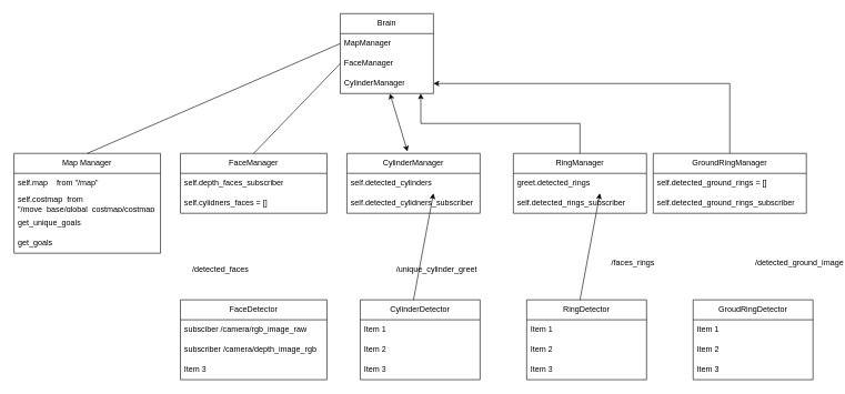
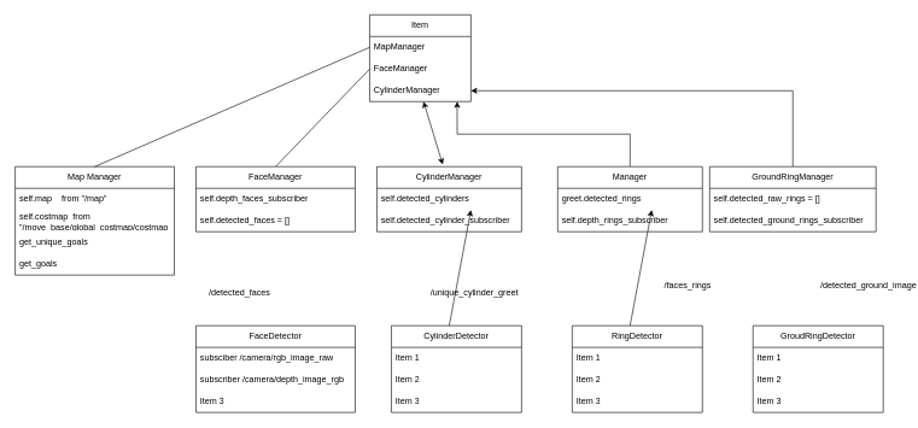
  <mxCell id="0" />
  <mxCell id="1" parent="0" />
  <mxCell id="2" value="Map Manager" style="swimlane;fontStyle=0;childLayout=stackLayout;horizontal=1;startSize=30;horizontalStack=0;resizeParent=1;resizeParentMax=0;resizeLast=0;collapsible=1;marginBottom=0;whiteSpace=wrap;html=1;" vertex="1" parent="1"><mxGeometry x="20" y="230" width="220" height="150" as="geometry" /></mxCell>
  <mxCell id="3" value="self.map&amp;nbsp; &amp;nbsp; from &quot;/map&quot;" style="text;strokeColor=none;fillColor=none;align=left;verticalAlign=middle;spacingLeft=4;spacingRight=4;overflow=hidden;points=[[0,0.5],[1,0.5]];portConstraint=eastwest;rotatable=0;whiteSpace=wrap;html=1;" vertex="1" parent="2"><mxGeometry y="30" width="220" height="30" as="geometry" /></mxCell>
  <mxCell id="4" value="self.costmap&amp;nbsp; from &quot;/move_base/global_costmap/costmap" style="text;strokeColor=none;fillColor=none;align=left;verticalAlign=middle;spacingLeft=4;spacingRight=4;overflow=hidden;points=[[0,0.5],[1,0.5]];portConstraint=eastwest;rotatable=0;whiteSpace=wrap;html=1;" vertex="1" parent="2"><mxGeometry y="60" width="220" height="30" as="geometry" /></mxCell>
  <mxCell id="5" value="get_unique_goals" style="text;strokeColor=none;fillColor=none;align=left;verticalAlign=middle;spacingLeft=4;spacingRight=4;overflow=hidden;points=[[0,0.5],[1,0.5]];portConstraint=eastwest;rotatable=0;whiteSpace=wrap;html=1;" vertex="1" parent="2"><mxGeometry y="90" width="220" height="30" as="geometry" /></mxCell>
  <mxCell id="6" value="get_goals" style="text;strokeColor=none;fillColor=none;align=left;verticalAlign=middle;spacingLeft=4;spacingRight=4;overflow=hidden;points=[[0,0.5],[1,0.5]];portConstraint=eastwest;rotatable=0;whiteSpace=wrap;html=1;" vertex="1" parent="2"><mxGeometry y="120" width="220" height="30" as="geometry" /></mxCell>
  <mxCell id="7" value="FaceManager" style="swimlane;fontStyle=0;childLayout=stackLayout;horizontal=1;startSize=30;horizontalStack=0;resizeParent=1;resizeParentMax=0;resizeLast=0;collapsible=1;marginBottom=0;whiteSpace=wrap;html=1;" vertex="1" parent="1"><mxGeometry x="270" y="230" width="220" height="90" as="geometry" /></mxCell>
  <mxCell id="8" value="self.depth_faces_subscriber" style="text;strokeColor=none;fillColor=none;align=left;verticalAlign=middle;spacingLeft=4;spacingRight=4;overflow=hidden;points=[[0,0.5],[1,0.5]];portConstraint=eastwest;rotatable=0;whiteSpace=wrap;html=1;" vertex="1" parent="7"><mxGeometry y="30" width="220" height="30" as="geometry" /></mxCell>
- <mxCell id="9" value="self.cylidners_faces = []" style="text;strokeColor=none;fillColor=none;align=left;verticalAlign=middle;spacingLeft=4;spacingRight=4;overflow=hidden;points=[[0,0.5],[1,0.5]];portConstraint=eastwest;rotatable=0;whiteSpace=wrap;html=1;" vertex="1" parent="7"><mxGeometry y="60" width="220" height="30" as="geometry" /></mxCell>
+ <mxCell id="9" value="self.detected_faces = []" style="text;strokeColor=none;fillColor=none;align=left;verticalAlign=middle;spacingLeft=4;spacingRight=4;overflow=hidden;points=[[0,0.5],[1,0.5]];portConstraint=eastwest;rotatable=0;whiteSpace=wrap;html=1;" vertex="1" parent="7"><mxGeometry y="60" width="220" height="30" as="geometry" /></mxCell>
  <mxCell id="10" value="" style="endArrow=none;html=1;rounded=0;exitX=0.5;exitY=0;exitDx=0;exitDy=0;entryX=0;entryY=0.5;entryDx=0;entryDy=0;" edge="1" parent="1" source="2" target="12"><mxGeometry width="50" height="50" relative="1" as="geometry"><mxPoint x="600" y="340" as="sourcePoint" /><mxPoint x="440" y="96" as="targetPoint" /></mxGeometry></mxCell>
- <mxCell id="11" value="Brain" style="swimlane;fontStyle=0;childLayout=stackLayout;horizontal=1;startSize=30;horizontalStack=0;resizeParent=1;resizeParentMax=0;resizeLast=0;collapsible=1;marginBottom=0;whiteSpace=wrap;html=1;" vertex="1" parent="1"><mxGeometry x="510" y="20" width="140" height="120" as="geometry" /></mxCell>
+ <mxCell id="11" value="Item" style="swimlane;fontStyle=0;childLayout=stackLayout;horizontal=1;startSize=30;horizontalStack=0;resizeParent=1;resizeParentMax=0;resizeLast=0;collapsible=1;marginBottom=0;whiteSpace=wrap;html=1;" vertex="1" parent="1"><mxGeometry x="510" y="20" width="140" height="120" as="geometry" /></mxCell>
  <mxCell id="12" value="MapManager" style="text;strokeColor=none;fillColor=none;align=left;verticalAlign=middle;spacingLeft=4;spacingRight=4;overflow=hidden;points=[[0,0.5],[1,0.5]];portConstraint=eastwest;rotatable=0;whiteSpace=wrap;html=1;" vertex="1" parent="11"><mxGeometry y="30" width="140" height="30" as="geometry" /></mxCell>
  <mxCell id="13" value="FaceManager" style="text;strokeColor=none;fillColor=none;align=left;verticalAlign=middle;spacingLeft=4;spacingRight=4;overflow=hidden;points=[[0,0.5],[1,0.5]];portConstraint=eastwest;rotatable=0;whiteSpace=wrap;html=1;" vertex="1" parent="11"><mxGeometry y="60" width="140" height="30" as="geometry" /></mxCell>
  <mxCell id="14" value="CylinderManager" style="text;strokeColor=none;fillColor=none;align=left;verticalAlign=middle;spacingLeft=4;spacingRight=4;overflow=hidden;points=[[0,0.5],[1,0.5]];portConstraint=eastwest;rotatable=0;whiteSpace=wrap;html=1;" vertex="1" parent="11"><mxGeometry y="90" width="140" height="30" as="geometry" /></mxCell>
  <mxCell id="15" value="FaceDetector" style="swimlane;fontStyle=0;childLayout=stackLayout;horizontal=1;startSize=30;horizontalStack=0;resizeParent=1;resizeParentMax=0;resizeLast=0;collapsible=1;marginBottom=0;whiteSpace=wrap;html=1;" vertex="1" parent="1"><mxGeometry x="270" y="450" width="220" height="120" as="geometry" /></mxCell>
  <mxCell id="16" value="subsciber /camera/rgb_image_raw" style="text;strokeColor=none;fillColor=none;align=left;verticalAlign=middle;spacingLeft=4;spacingRight=4;overflow=hidden;points=[[0,0.5],[1,0.5]];portConstraint=eastwest;rotatable=0;whiteSpace=wrap;html=1;" vertex="1" parent="15"><mxGeometry y="30" width="220" height="30" as="geometry" /></mxCell>
  <mxCell id="17" value="subscriber /camera/depth_image_rgb" style="text;strokeColor=none;fillColor=none;align=left;verticalAlign=middle;spacingLeft=4;spacingRight=4;overflow=hidden;points=[[0,0.5],[1,0.5]];portConstraint=eastwest;rotatable=0;whiteSpace=wrap;html=1;" vertex="1" parent="15"><mxGeometry y="60" width="220" height="30" as="geometry" /></mxCell>
  <mxCell id="18" value="Item 3" style="text;strokeColor=none;fillColor=none;align=left;verticalAlign=middle;spacingLeft=4;spacingRight=4;overflow=hidden;points=[[0,0.5],[1,0.5]];portConstraint=eastwest;rotatable=0;whiteSpace=wrap;html=1;" vertex="1" parent="15"><mxGeometry y="90" width="220" height="30" as="geometry" /></mxCell>
  <mxCell id="19" value="/detected_faces" style="text;html=1;align=center;verticalAlign=middle;resizable=0;points=[];autosize=1;strokeColor=none;fillColor=none;" vertex="1" parent="1"><mxGeometry x="275" y="390" width="110" height="30" as="geometry" /></mxCell>
  <mxCell id="20" value="" style="endArrow=none;html=1;rounded=0;exitX=0.5;exitY=0;exitDx=0;exitDy=0;entryX=0;entryY=0.5;entryDx=0;entryDy=0;" edge="1" parent="1" source="7" target="13"><mxGeometry width="50" height="50" relative="1" as="geometry"><mxPoint x="600" y="340" as="sourcePoint" /><mxPoint x="650" y="290" as="targetPoint" /></mxGeometry></mxCell>
  <mxCell id="21" value="CylinderManager" style="swimlane;fontStyle=0;childLayout=stackLayout;horizontal=1;startSize=30;horizontalStack=0;resizeParent=1;resizeParentMax=0;resizeLast=0;collapsible=1;marginBottom=0;whiteSpace=wrap;html=1;" vertex="1" parent="1"><mxGeometry x="520" y="230" width="200" height="90" as="geometry" /></mxCell>
  <mxCell id="22" value="self.detected_cylinders" style="text;strokeColor=none;fillColor=none;align=left;verticalAlign=middle;spacingLeft=4;spacingRight=4;overflow=hidden;points=[[0,0.5],[1,0.5]];portConstraint=eastwest;rotatable=0;whiteSpace=wrap;html=1;" vertex="1" parent="21"><mxGeometry y="30" width="200" height="30" as="geometry" /></mxCell>
- <mxCell id="23" value="self.detected_cylidners_subscriber" style="text;strokeColor=none;fillColor=none;align=left;verticalAlign=middle;spacingLeft=4;spacingRight=4;overflow=hidden;points=[[0,0.5],[1,0.5]];portConstraint=eastwest;rotatable=0;whiteSpace=wrap;html=1;" vertex="1" parent="21"><mxGeometry y="60" width="200" height="30" as="geometry" /></mxCell>
+ <mxCell id="23" value="self.detected_cylinder_subscriber" style="text;strokeColor=none;fillColor=none;align=left;verticalAlign=middle;spacingLeft=4;spacingRight=4;overflow=hidden;points=[[0,0.5],[1,0.5]];portConstraint=eastwest;rotatable=0;whiteSpace=wrap;html=1;" vertex="1" parent="21"><mxGeometry y="60" width="200" height="30" as="geometry" /></mxCell>
  <mxCell id="24" value="" style="endArrow=classic;startArrow=classic;html=1;rounded=0;entryX=0.455;entryY=-0.033;entryDx=0;entryDy=0;entryPerimeter=0;" edge="1" parent="1" source="14" target="21"><mxGeometry width="50" height="50" relative="1" as="geometry"><mxPoint x="600" y="340" as="sourcePoint" /><mxPoint x="650" y="290" as="targetPoint" /></mxGeometry></mxCell>
  <mxCell id="25" value="CylinderDetector" style="swimlane;fontStyle=0;childLayout=stackLayout;horizontal=1;startSize=30;horizontalStack=0;resizeParent=1;resizeParentMax=0;resizeLast=0;collapsible=1;marginBottom=0;whiteSpace=wrap;html=1;" vertex="1" parent="1"><mxGeometry x="540" y="450" width="180" height="120" as="geometry" /></mxCell>
  <mxCell id="26" value="Item 1" style="text;strokeColor=none;fillColor=none;align=left;verticalAlign=middle;spacingLeft=4;spacingRight=4;overflow=hidden;points=[[0,0.5],[1,0.5]];portConstraint=eastwest;rotatable=0;whiteSpace=wrap;html=1;" vertex="1" parent="25"><mxGeometry y="30" width="180" height="30" as="geometry" /></mxCell>
  <mxCell id="27" value="Item 2" style="text;strokeColor=none;fillColor=none;align=left;verticalAlign=middle;spacingLeft=4;spacingRight=4;overflow=hidden;points=[[0,0.5],[1,0.5]];portConstraint=eastwest;rotatable=0;whiteSpace=wrap;html=1;" vertex="1" parent="25"><mxGeometry y="60" width="180" height="30" as="geometry" /></mxCell>
  <mxCell id="28" value="Item 3" style="text;strokeColor=none;fillColor=none;align=left;verticalAlign=middle;spacingLeft=4;spacingRight=4;overflow=hidden;points=[[0,0.5],[1,0.5]];portConstraint=eastwest;rotatable=0;whiteSpace=wrap;html=1;" vertex="1" parent="25"><mxGeometry y="90" width="180" height="30" as="geometry" /></mxCell>
  <mxCell id="29" value="" style="endArrow=classic;html=1;rounded=0;entryX=0.504;entryY=1.033;entryDx=0;entryDy=0;entryPerimeter=0;" edge="1" parent="1"><mxGeometry width="50" height="50" relative="1" as="geometry"><mxPoint x="620" y="450" as="sourcePoint" /><mxPoint x="650" y="290" as="targetPoint" /><Array as="points"><mxPoint x="620" y="450" /></Array></mxGeometry></mxCell>
  <mxCell id="30" value="/unique_cylinder_greet" style="text;html=1;strokeColor=none;fillColor=none;align=center;verticalAlign=middle;whiteSpace=wrap;rounded=0;" vertex="1" parent="1"><mxGeometry x="625" y="390" width="60" height="30" as="geometry" /></mxCell>
  <mxCell id="31" style="edgeStyle=orthogonalEdgeStyle;rounded=0;orthogonalLoop=1;jettySize=auto;html=1;exitX=0.5;exitY=0;exitDx=0;exitDy=0;entryX=0.864;entryY=1;entryDx=0;entryDy=0;entryPerimeter=0;" edge="1" parent="1" source="32" target="14"><mxGeometry relative="1" as="geometry" /></mxCell>
- <mxCell id="32" value="RingManager" style="swimlane;fontStyle=0;childLayout=stackLayout;horizontal=1;startSize=30;horizontalStack=0;resizeParent=1;resizeParentMax=0;resizeLast=0;collapsible=1;marginBottom=0;whiteSpace=wrap;html=1;" vertex="1" parent="1"><mxGeometry x="770" y="230" width="200" height="90" as="geometry" /></mxCell>
+ <mxCell id="32" value="Manager" style="swimlane;fontStyle=0;childLayout=stackLayout;horizontal=1;startSize=30;horizontalStack=0;resizeParent=1;resizeParentMax=0;resizeLast=0;collapsible=1;marginBottom=0;whiteSpace=wrap;html=1;" vertex="1" parent="1"><mxGeometry x="770" y="230" width="200" height="90" as="geometry" /></mxCell>
  <mxCell id="33" value="greet.detected_rings" style="text;strokeColor=none;fillColor=none;align=left;verticalAlign=middle;spacingLeft=4;spacingRight=4;overflow=hidden;points=[[0,0.5],[1,0.5]];portConstraint=eastwest;rotatable=0;whiteSpace=wrap;html=1;" vertex="1" parent="32"><mxGeometry y="30" width="200" height="30" as="geometry" /></mxCell>
- <mxCell id="34" value="self.detected_rings_subscriber" style="text;strokeColor=none;fillColor=none;align=left;verticalAlign=middle;spacingLeft=4;spacingRight=4;overflow=hidden;points=[[0,0.5],[1,0.5]];portConstraint=eastwest;rotatable=0;whiteSpace=wrap;html=1;" vertex="1" parent="32"><mxGeometry y="60" width="200" height="30" as="geometry" /></mxCell>
+ <mxCell id="34" value="self.depth_rings_subscriber" style="text;strokeColor=none;fillColor=none;align=left;verticalAlign=middle;spacingLeft=4;spacingRight=4;overflow=hidden;points=[[0,0.5],[1,0.5]];portConstraint=eastwest;rotatable=0;whiteSpace=wrap;html=1;" vertex="1" parent="32"><mxGeometry y="60" width="200" height="30" as="geometry" /></mxCell>
  <mxCell id="35" value="RingDetector" style="swimlane;fontStyle=0;childLayout=stackLayout;horizontal=1;startSize=30;horizontalStack=0;resizeParent=1;resizeParentMax=0;resizeLast=0;collapsible=1;marginBottom=0;whiteSpace=wrap;html=1;" vertex="1" parent="1"><mxGeometry x="790" y="450" width="180" height="120" as="geometry" /></mxCell>
  <mxCell id="36" value="Item 1" style="text;strokeColor=none;fillColor=none;align=left;verticalAlign=middle;spacingLeft=4;spacingRight=4;overflow=hidden;points=[[0,0.5],[1,0.5]];portConstraint=eastwest;rotatable=0;whiteSpace=wrap;html=1;" vertex="1" parent="35"><mxGeometry y="30" width="180" height="30" as="geometry" /></mxCell>
  <mxCell id="37" value="Item 2" style="text;strokeColor=none;fillColor=none;align=left;verticalAlign=middle;spacingLeft=4;spacingRight=4;overflow=hidden;points=[[0,0.5],[1,0.5]];portConstraint=eastwest;rotatable=0;whiteSpace=wrap;html=1;" vertex="1" parent="35"><mxGeometry y="60" width="180" height="30" as="geometry" /></mxCell>
  <mxCell id="38" value="Item 3" style="text;strokeColor=none;fillColor=none;align=left;verticalAlign=middle;spacingLeft=4;spacingRight=4;overflow=hidden;points=[[0,0.5],[1,0.5]];portConstraint=eastwest;rotatable=0;whiteSpace=wrap;html=1;" vertex="1" parent="35"><mxGeometry y="90" width="180" height="30" as="geometry" /></mxCell>
  <mxCell id="39" value="" style="endArrow=classic;html=1;rounded=0;entryX=0.504;entryY=1.033;entryDx=0;entryDy=0;entryPerimeter=0;" edge="1" parent="1"><mxGeometry width="50" height="50" relative="1" as="geometry"><mxPoint x="870" y="450" as="sourcePoint" /><mxPoint x="900" y="290" as="targetPoint" /><Array as="points"><mxPoint x="870" y="450" /></Array></mxGeometry></mxCell>
  <mxCell id="40" value="/faces_rings" style="text;html=1;strokeColor=none;fillColor=none;align=center;verticalAlign=middle;whiteSpace=wrap;rounded=0;" vertex="1" parent="1"><mxGeometry x="920" y="380" width="60" height="30" as="geometry" /></mxCell>
  <mxCell id="41" style="edgeStyle=orthogonalEdgeStyle;rounded=0;orthogonalLoop=1;jettySize=auto;html=1;exitX=0.5;exitY=0;exitDx=0;exitDy=0;" edge="1" parent="1" source="42" target="14"><mxGeometry relative="1" as="geometry" /></mxCell>
  <mxCell id="42" value="GroundRingManager" style="swimlane;fontStyle=0;childLayout=stackLayout;horizontal=1;startSize=30;horizontalStack=0;resizeParent=1;resizeParentMax=0;resizeLast=0;collapsible=1;marginBottom=0;whiteSpace=wrap;html=1;" vertex="1" parent="1"><mxGeometry x="980" y="230" width="230" height="90" as="geometry" /></mxCell>
- <mxCell id="43" value="self.detected_ground_rings = []" style="text;strokeColor=none;fillColor=none;align=left;verticalAlign=middle;spacingLeft=4;spacingRight=4;overflow=hidden;points=[[0,0.5],[1,0.5]];portConstraint=eastwest;rotatable=0;whiteSpace=wrap;html=1;" vertex="1" parent="42"><mxGeometry y="30" width="230" height="30" as="geometry" /></mxCell>
+ <mxCell id="43" value="self.detected_raw_rings = []" style="text;strokeColor=none;fillColor=none;align=left;verticalAlign=middle;spacingLeft=4;spacingRight=4;overflow=hidden;points=[[0,0.5],[1,0.5]];portConstraint=eastwest;rotatable=0;whiteSpace=wrap;html=1;" vertex="1" parent="42"><mxGeometry y="30" width="230" height="30" as="geometry" /></mxCell>
  <mxCell id="44" value="self.detected_ground_rings_subscriber" style="text;strokeColor=none;fillColor=none;align=left;verticalAlign=middle;spacingLeft=4;spacingRight=4;overflow=hidden;points=[[0,0.5],[1,0.5]];portConstraint=eastwest;rotatable=0;whiteSpace=wrap;html=1;" vertex="1" parent="42"><mxGeometry y="60" width="230" height="30" as="geometry" /></mxCell>
  <mxCell id="45" value="GroudRingDetector" style="swimlane;fontStyle=0;childLayout=stackLayout;horizontal=1;startSize=30;horizontalStack=0;resizeParent=1;resizeParentMax=0;resizeLast=0;collapsible=1;marginBottom=0;whiteSpace=wrap;html=1;" vertex="1" parent="1"><mxGeometry x="1040" y="450" width="180" height="120" as="geometry" /></mxCell>
  <mxCell id="46" value="Item 1" style="text;strokeColor=none;fillColor=none;align=left;verticalAlign=middle;spacingLeft=4;spacingRight=4;overflow=hidden;points=[[0,0.5],[1,0.5]];portConstraint=eastwest;rotatable=0;whiteSpace=wrap;html=1;" vertex="1" parent="45"><mxGeometry y="30" width="180" height="30" as="geometry" /></mxCell>
  <mxCell id="47" value="Item 2" style="text;strokeColor=none;fillColor=none;align=left;verticalAlign=middle;spacingLeft=4;spacingRight=4;overflow=hidden;points=[[0,0.5],[1,0.5]];portConstraint=eastwest;rotatable=0;whiteSpace=wrap;html=1;" vertex="1" parent="45"><mxGeometry y="60" width="180" height="30" as="geometry" /></mxCell>
  <mxCell id="48" value="Item 3" style="text;strokeColor=none;fillColor=none;align=left;verticalAlign=middle;spacingLeft=4;spacingRight=4;overflow=hidden;points=[[0,0.5],[1,0.5]];portConstraint=eastwest;rotatable=0;whiteSpace=wrap;html=1;" vertex="1" parent="45"><mxGeometry y="90" width="180" height="30" as="geometry" /></mxCell>
  <mxCell id="49" value="/detected_ground_image" style="text;html=1;strokeColor=none;fillColor=none;align=center;verticalAlign=middle;whiteSpace=wrap;rounded=0;" vertex="1" parent="1"><mxGeometry x="1170" y="380" width="60" height="30" as="geometry" /></mxCell>
